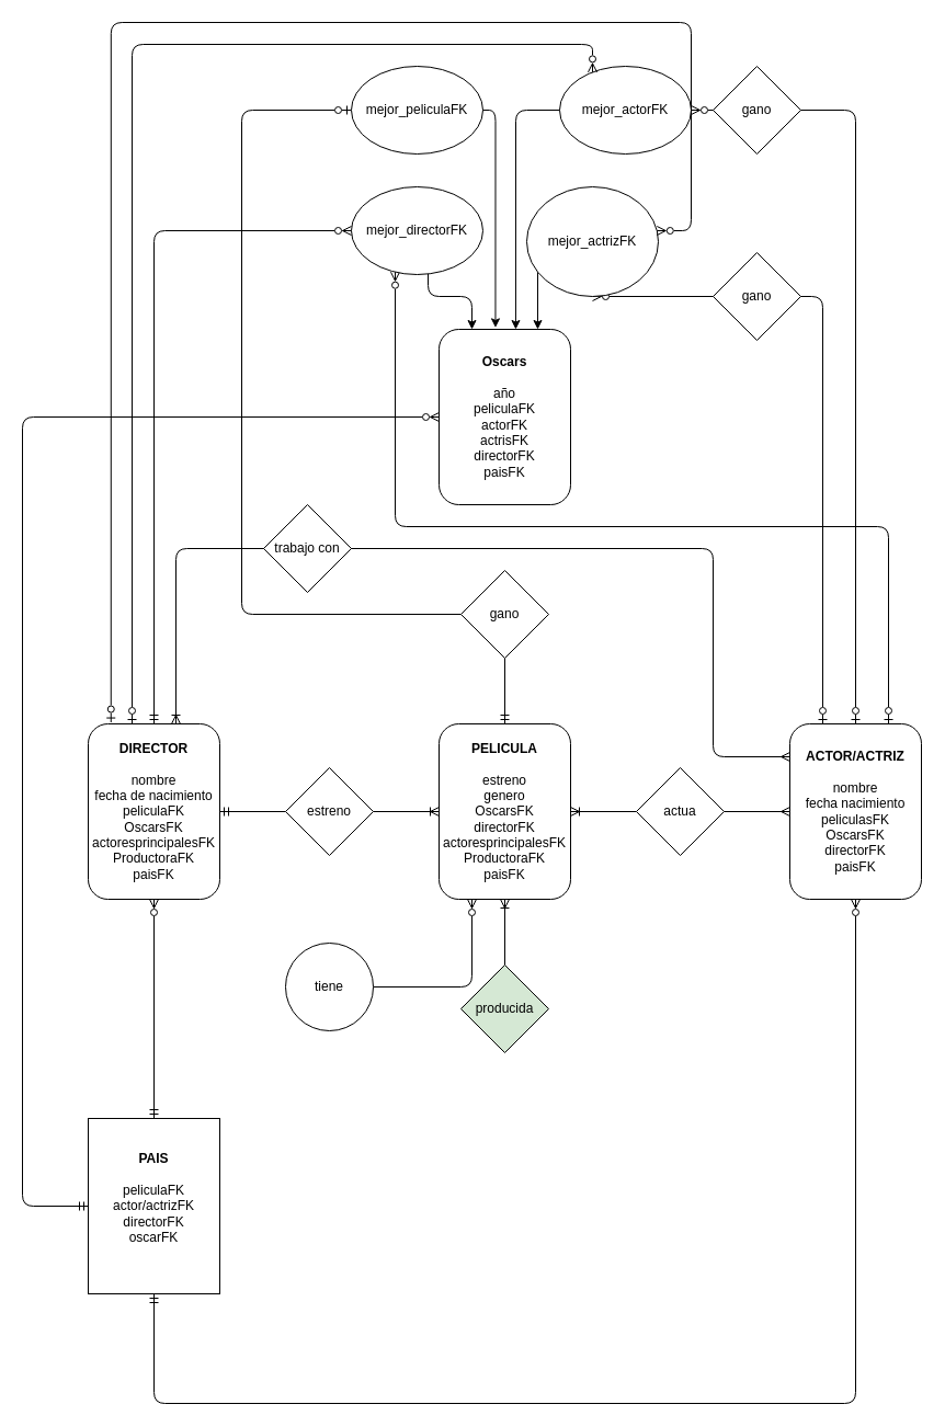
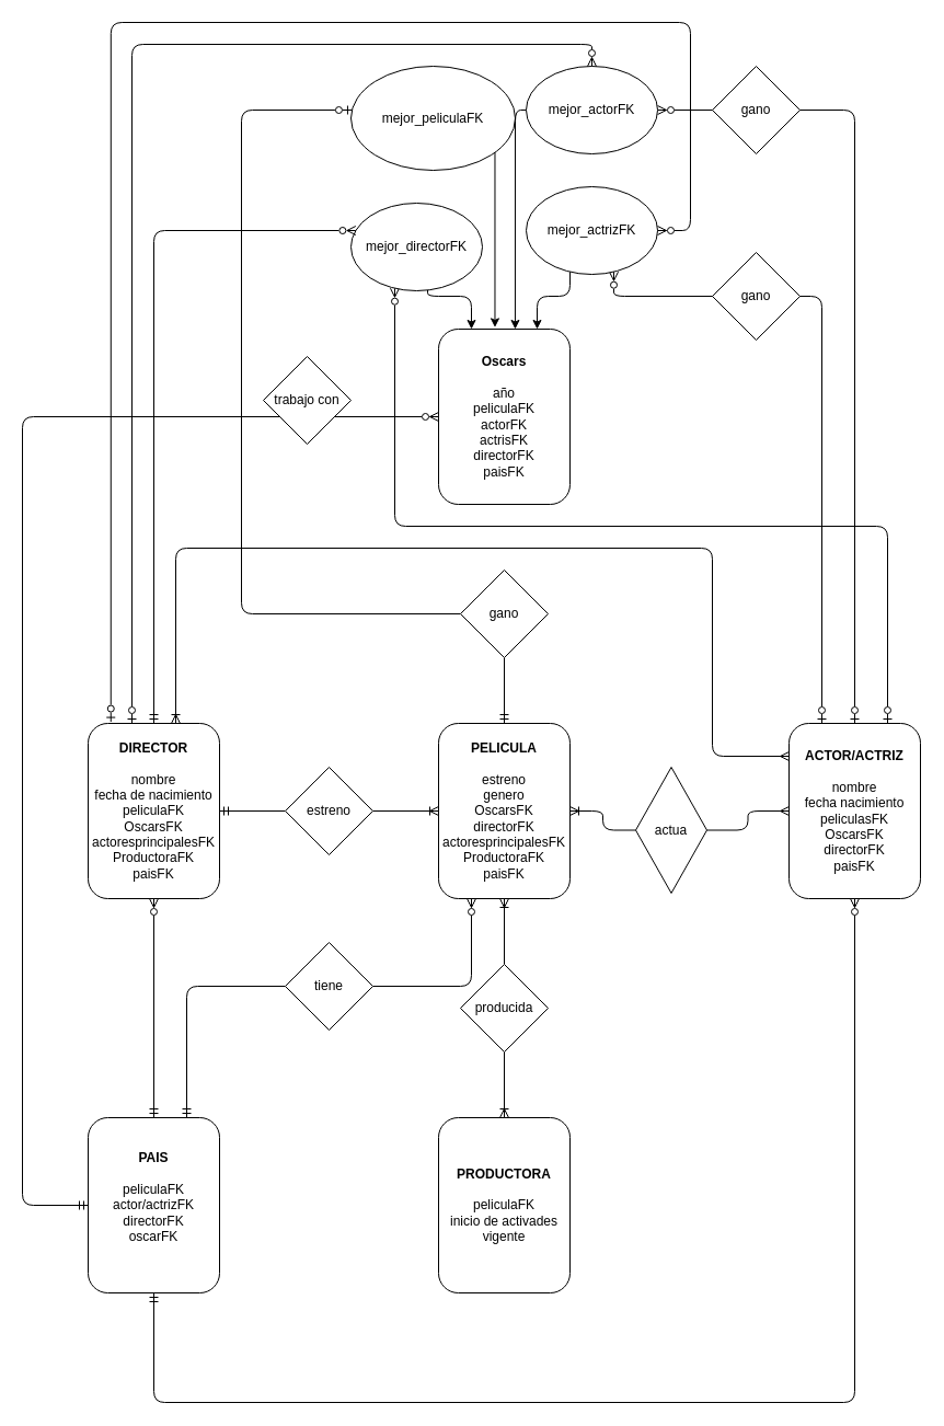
  <mxCell id="0" />
  <mxCell id="1" parent="0" />
  <mxCell id="2" value="&lt;b&gt;PELICULA&lt;/b&gt;&lt;div&gt;&lt;b&gt;&lt;br&gt;&lt;/b&gt;&lt;/div&gt;&lt;div&gt;estreno&lt;/div&gt;&lt;div&gt;genero&lt;/div&gt;&lt;div&gt;OscarsFK&lt;/div&gt;&lt;div&gt;directorFK&lt;/div&gt;&lt;div&gt;actoresprincipalesFK&lt;/div&gt;&lt;div&gt;ProductoraFK&lt;/div&gt;&lt;div&gt;paisFK&lt;/div&gt;" style="rounded=1;whiteSpace=wrap;html=1;" vertex="1" parent="1"><mxGeometry x="400" y="660" width="120" height="160" as="geometry" /></mxCell>
+ <mxCell id="3" value="&lt;b&gt;PRODUCTORA&lt;/b&gt;&lt;div&gt;&lt;b&gt;&lt;br&gt;&lt;/b&gt;&lt;/div&gt;&lt;div&gt;peliculaFK&lt;/div&gt;&lt;div&gt;inicio de activades&lt;/div&gt;&lt;div&gt;vigente&lt;/div&gt;" style="rounded=1;whiteSpace=wrap;html=1;" vertex="1" parent="1"><mxGeometry x="400" y="1020" width="120" height="160" as="geometry" /></mxCell>
  <mxCell id="4" style="edgeStyle=orthogonalEdgeStyle;rounded=1;orthogonalLoop=1;jettySize=auto;html=1;entryX=0.5;entryY=1;entryDx=0;entryDy=0;curved=0;endArrow=ERoneToMany;endFill=0;" edge="1" parent="1" source="6" target="2"><mxGeometry relative="1" as="geometry" /></mxCell>
- <mxCell id="6" value="producida" style="rhombus;whiteSpace=wrap;html=1;fillColor=#d5e8d4;" vertex="1" parent="1"><mxGeometry x="420" y="880" width="80" height="80" as="geometry" /></mxCell>
+ <mxCell id="5" style="edgeStyle=orthogonalEdgeStyle;rounded=1;orthogonalLoop=1;jettySize=auto;html=1;entryX=0.5;entryY=0;entryDx=0;entryDy=0;endArrow=ERoneToMany;endFill=0;curved=0;" edge="1" parent="1" source="6" target="3"><mxGeometry relative="1" as="geometry" /></mxCell>
+ <mxCell id="6" value="producida" style="rhombus;whiteSpace=wrap;html=1;" vertex="1" parent="1"><mxGeometry x="420" y="880" width="80" height="80" as="geometry" /></mxCell>
  <mxCell id="7" value="&lt;b&gt;ACTOR/ACTRIZ&lt;/b&gt;&lt;br&gt;&lt;div&gt;&lt;br&gt;&lt;/div&gt;&lt;div&gt;nombre&lt;/div&gt;&lt;div&gt;fecha nacimiento&lt;/div&gt;&lt;div&gt;peliculasFK&lt;/div&gt;&lt;div&gt;OscarsFK&lt;/div&gt;&lt;div&gt;directorFK&lt;/div&gt;&lt;div&gt;paisFK&lt;/div&gt;" style="rounded=1;whiteSpace=wrap;html=1;" vertex="1" parent="1"><mxGeometry x="720" y="660" width="120" height="160" as="geometry" /></mxCell>
  <mxCell id="8" style="edgeStyle=orthogonalEdgeStyle;rounded=1;orthogonalLoop=1;jettySize=auto;html=1;entryX=1;entryY=0.5;entryDx=0;entryDy=0;curved=0;endArrow=ERoneToMany;endFill=0;" edge="1" parent="1" source="10" target="2"><mxGeometry relative="1" as="geometry" /></mxCell>
  <mxCell id="9" style="edgeStyle=orthogonalEdgeStyle;rounded=1;orthogonalLoop=1;jettySize=auto;html=1;entryX=0;entryY=0.5;entryDx=0;entryDy=0;curved=0;endArrow=ERmany;endFill=0;" edge="1" parent="1" source="10" target="7"><mxGeometry relative="1" as="geometry" /></mxCell>
- <mxCell id="10" value="actua" style="rhombus;whiteSpace=wrap;html=1;" vertex="1" parent="1"><mxGeometry x="580" y="700" width="80" height="80" as="geometry" /></mxCell>
+ <mxCell id="10" value="actua" style="rhombus;whiteSpace=wrap;html=1;" vertex="1" parent="1"><mxGeometry x="580" y="700" width="65" height="115" as="geometry" /></mxCell>
  <mxCell id="11" value="&lt;b&gt;Oscars&lt;/b&gt;&lt;div&gt;&lt;b&gt;&lt;br&gt;&lt;/b&gt;&lt;/div&gt;&lt;div&gt;año&lt;/div&gt;&lt;div&gt;peliculaFK&lt;/div&gt;&lt;div&gt;actorFK&lt;/div&gt;&lt;div&gt;actrisFK&lt;/div&gt;&lt;div&gt;directorFK&lt;/div&gt;&lt;div&gt;paisFK&lt;/div&gt;" style="rounded=1;whiteSpace=wrap;html=1;" vertex="1" parent="1"><mxGeometry x="400" y="300" width="120" height="160" as="geometry" /></mxCell>
  <mxCell id="12" style="edgeStyle=orthogonalEdgeStyle;rounded=1;orthogonalLoop=1;jettySize=auto;html=1;curved=0;endArrow=ERzeroToOne;endFill=0;" edge="1" parent="1" source="14" target="20"><mxGeometry relative="1" as="geometry"><mxPoint x="460" y="470" as="targetPoint" /><Array as="points"><mxPoint x="220" y="560" /><mxPoint x="220" y="100" /></Array></mxGeometry></mxCell>
  <mxCell id="13" style="edgeStyle=orthogonalEdgeStyle;rounded=1;orthogonalLoop=1;jettySize=auto;html=1;curved=0;endArrow=ERmandOne;endFill=0;" edge="1" parent="1" source="14" target="2"><mxGeometry relative="1" as="geometry" /></mxCell>
  <mxCell id="14" value="gano" style="rhombus;whiteSpace=wrap;html=1;" vertex="1" parent="1"><mxGeometry x="420" y="520" width="80" height="80" as="geometry" /></mxCell>
  <mxCell id="15" style="edgeStyle=orthogonalEdgeStyle;rounded=1;orthogonalLoop=1;jettySize=auto;html=1;entryX=0.75;entryY=0;entryDx=0;entryDy=0;curved=0;" edge="1" parent="1" source="17" target="11"><mxGeometry relative="1" as="geometry"><Array as="points"><mxPoint x="520" y="270" /><mxPoint x="490" y="270" /></Array></mxGeometry></mxCell>
  <mxCell id="16" style="edgeStyle=orthogonalEdgeStyle;rounded=1;orthogonalLoop=1;jettySize=auto;html=1;entryX=0.25;entryY=0;entryDx=0;entryDy=0;curved=0;startArrow=ERzeroToMany;startFill=0;endArrow=ERzeroToOne;endFill=0;" edge="1" parent="1" source="17" target="7"><mxGeometry relative="1" as="geometry"><Array as="points"><mxPoint x="560" y="270" /><mxPoint x="750" y="270" /></Array></mxGeometry></mxCell>
- <mxCell id="17" value="mejor_actrizFK" style="ellipse;whiteSpace=wrap;html=1;" vertex="1" parent="1"><mxGeometry x="480" y="170" width="120" height="100" as="geometry" /></mxCell>
+ <mxCell id="17" value="mejor_actrizFK" style="ellipse;whiteSpace=wrap;html=1;" vertex="1" parent="1"><mxGeometry x="480" y="170" width="120" height="80" as="geometry" /></mxCell>
  <mxCell id="18" style="edgeStyle=orthogonalEdgeStyle;rounded=1;orthogonalLoop=1;jettySize=auto;html=1;entryX=0.5;entryY=0;entryDx=0;entryDy=0;curved=0;startArrow=ERzeroToMany;startFill=0;endArrow=ERzeroToOne;endFill=0;" edge="1" parent="1" source="19" target="7"><mxGeometry relative="1" as="geometry" /></mxCell>
- <mxCell id="19" value="mejor_actorFK" style="ellipse;whiteSpace=wrap;html=1;" vertex="1" parent="1"><mxGeometry x="510" y="60" width="120" height="80" as="geometry" /></mxCell>
- <mxCell id="20" value="mejor_peliculaFK" style="ellipse;whiteSpace=wrap;html=1;" vertex="1" parent="1"><mxGeometry x="320" y="60" width="120" height="80" as="geometry" /></mxCell>
+ <mxCell id="19" value="mejor_actorFK" style="ellipse;whiteSpace=wrap;html=1;" vertex="1" parent="1"><mxGeometry x="480" y="60" width="120" height="80" as="geometry" /></mxCell>
+ <mxCell id="20" value="mejor_peliculaFK" style="ellipse;whiteSpace=wrap;html=1;" vertex="1" parent="1"><mxGeometry x="320" y="60" width="150" height="95" as="geometry" /></mxCell>
  <mxCell id="21" style="edgeStyle=orthogonalEdgeStyle;rounded=1;orthogonalLoop=1;jettySize=auto;html=1;entryX=0.75;entryY=0;entryDx=0;entryDy=0;curved=0;startArrow=ERzeroToMany;startFill=0;endArrow=ERzeroToOne;endFill=0;" edge="1" parent="1" source="22" target="7"><mxGeometry relative="1" as="geometry"><Array as="points"><mxPoint x="360" y="480" /><mxPoint x="810" y="480" /></Array></mxGeometry></mxCell>
- <mxCell id="22" value="mejor_directorFK" style="ellipse;whiteSpace=wrap;html=1;" vertex="1" parent="1"><mxGeometry x="320" y="170" width="120" height="80" as="geometry" /></mxCell>
+ <mxCell id="22" value="mejor_directorFK" style="ellipse;whiteSpace=wrap;html=1;" vertex="1" parent="1"><mxGeometry x="320" y="185" width="120" height="80" as="geometry" /></mxCell>
  <mxCell id="23" style="edgeStyle=orthogonalEdgeStyle;rounded=1;orthogonalLoop=1;jettySize=auto;html=1;entryX=0.25;entryY=0;entryDx=0;entryDy=0;curved=0;" edge="1" parent="1" source="22" target="11"><mxGeometry relative="1" as="geometry"><Array as="points"><mxPoint x="390" y="270" /><mxPoint x="430" y="270" /></Array></mxGeometry></mxCell>
  <mxCell id="24" style="edgeStyle=orthogonalEdgeStyle;rounded=1;orthogonalLoop=1;jettySize=auto;html=1;entryX=0.429;entryY=-0.01;entryDx=0;entryDy=0;entryPerimeter=0;curved=0;" edge="1" parent="1" source="20" target="11"><mxGeometry relative="1" as="geometry"><Array as="points"><mxPoint x="452" y="100" /></Array></mxGeometry></mxCell>
  <mxCell id="25" style="edgeStyle=orthogonalEdgeStyle;rounded=1;orthogonalLoop=1;jettySize=auto;html=1;entryX=0.583;entryY=0;entryDx=0;entryDy=0;entryPerimeter=0;curved=0;" edge="1" parent="1" source="19" target="11"><mxGeometry relative="1" as="geometry"><Array as="points"><mxPoint x="470" y="100" /></Array></mxGeometry></mxCell>
  <mxCell id="26" style="edgeStyle=orthogonalEdgeStyle;rounded=1;orthogonalLoop=1;jettySize=auto;html=1;curved=0;endArrow=ERzeroToMany;endFill=0;startArrow=ERmandOne;startFill=0;" edge="1" parent="1" source="28" target="22"><mxGeometry relative="1" as="geometry"><Array as="points"><mxPoint x="140" y="210" /></Array></mxGeometry></mxCell>
  <mxCell id="27" style="edgeStyle=orthogonalEdgeStyle;rounded=1;orthogonalLoop=1;jettySize=auto;html=1;curved=0;endArrow=ERzeroToMany;endFill=0;startArrow=ERzeroToOne;startFill=0;" edge="1" parent="1" source="28" target="19"><mxGeometry relative="1" as="geometry"><Array as="points"><mxPoint x="120" y="40" /><mxPoint x="540" y="40" /></Array></mxGeometry></mxCell>
  <mxCell id="28" value="&lt;b&gt;DIRECTOR&lt;/b&gt;&lt;br&gt;&lt;div&gt;&lt;b&gt;&lt;br&gt;&lt;/b&gt;&lt;/div&gt;&lt;div&gt;nombre&lt;/div&gt;&lt;div&gt;fecha de nacimiento&lt;/div&gt;&lt;div&gt;peliculaFK&lt;/div&gt;&lt;div&gt;OscarsFK&lt;/div&gt;&lt;div&gt;actoresprincipalesFK&lt;/div&gt;&lt;div&gt;ProductoraFK&lt;/div&gt;&lt;div&gt;paisFK&lt;/div&gt;" style="rounded=1;whiteSpace=wrap;html=1;" vertex="1" parent="1"><mxGeometry y="660" width="120" height="160" as="geometry" x="80" /></mxCell>
  <mxCell id="29" style="edgeStyle=orthogonalEdgeStyle;rounded=1;orthogonalLoop=1;jettySize=auto;html=1;entryX=0;entryY=0.5;entryDx=0;entryDy=0;curved=0;endArrow=ERoneToMany;endFill=0;" edge="1" parent="1" source="31" target="2"><mxGeometry relative="1" as="geometry" /></mxCell>
  <mxCell id="30" style="edgeStyle=orthogonalEdgeStyle;rounded=1;orthogonalLoop=1;jettySize=auto;html=1;curved=0;endArrow=ERmandOne;endFill=0;" edge="1" parent="1" source="31" target="28"><mxGeometry relative="1" as="geometry" /></mxCell>
  <mxCell id="31" value="estreno" style="rhombus;whiteSpace=wrap;html=1;" vertex="1" parent="1"><mxGeometry x="260" y="700" width="80" height="80" as="geometry" /></mxCell>
  <mxCell id="32" style="edgeStyle=orthogonalEdgeStyle;rounded=1;orthogonalLoop=1;jettySize=auto;html=1;entryX=0.25;entryY=1;entryDx=0;entryDy=0;curved=0;endArrow=ERzeroToMany;endFill=0;" edge="1" parent="1" source="38" target="2"><mxGeometry relative="1" as="geometry"><Array as="points"><mxPoint x="430" y="900" /></Array></mxGeometry></mxCell>
  <mxCell id="33" style="edgeStyle=orthogonalEdgeStyle;rounded=1;orthogonalLoop=1;jettySize=auto;html=1;entryX=0.5;entryY=1;entryDx=0;entryDy=0;endArrow=ERzeroToMany;endFill=0;startArrow=ERmandOne;startFill=0;" edge="1" parent="1" source="36" target="28"><mxGeometry relative="1" as="geometry" /></mxCell>
  <mxCell id="34" style="edgeStyle=orthogonalEdgeStyle;rounded=1;orthogonalLoop=1;jettySize=auto;html=1;curved=0;endArrow=ERzeroToMany;endFill=0;startArrow=ERmandOne;startFill=0;" edge="1" parent="1" source="36" target="7"><mxGeometry relative="1" as="geometry"><Array as="points"><mxPoint x="140" y="1280" /><mxPoint x="780" y="1280" /></Array></mxGeometry></mxCell>
  <mxCell id="35" style="edgeStyle=orthogonalEdgeStyle;rounded=1;orthogonalLoop=1;jettySize=auto;html=1;curved=0;startArrow=ERmandOne;startFill=0;endArrow=ERzeroToMany;endFill=0;" edge="1" parent="1" source="36" target="11"><mxGeometry relative="1" as="geometry"><Array as="points"><mxPoint x="20" y="1100" /><mxPoint x="20" y="380" /></Array></mxGeometry></mxCell>
- <mxCell id="36" value="&lt;b&gt;PAIS&lt;/b&gt;&lt;br&gt;&lt;div&gt;&lt;b&gt;&lt;br&gt;&lt;/b&gt;&lt;/div&gt;&lt;div&gt;peliculaFK&lt;/div&gt;&lt;div&gt;actor/actrizFK&lt;/div&gt;&lt;div&gt;directorFK&lt;/div&gt;&lt;div&gt;oscarFK&lt;/div&gt;&lt;div&gt;&lt;br&gt;&lt;/div&gt;" style="whiteSpace=wrap;html=1;rounded=0;" vertex="1" parent="1"><mxGeometry y="1020" width="120" height="160" as="geometry" x="80" /></mxCell>
- <mxCell id="38" value="tiene" style="ellipse;whiteSpace=wrap;html=1;" vertex="1" parent="1"><mxGeometry x="260" y="860" width="80" height="80" as="geometry" /></mxCell>
+ <mxCell id="36" value="&lt;b&gt;PAIS&lt;/b&gt;&lt;br&gt;&lt;div&gt;&lt;b&gt;&lt;br&gt;&lt;/b&gt;&lt;/div&gt;&lt;div&gt;peliculaFK&lt;/div&gt;&lt;div&gt;actor/actrizFK&lt;/div&gt;&lt;div&gt;directorFK&lt;/div&gt;&lt;div&gt;oscarFK&lt;/div&gt;&lt;div&gt;&lt;br&gt;&lt;/div&gt;" style="rounded=1;whiteSpace=wrap;html=1;" vertex="1" parent="1"><mxGeometry y="1020" width="120" height="160" as="geometry" x="80" /></mxCell>
+ <mxCell id="37" style="edgeStyle=orthogonalEdgeStyle;rounded=1;orthogonalLoop=1;jettySize=auto;html=1;entryX=0.75;entryY=0;entryDx=0;entryDy=0;curved=0;endArrow=ERmandOne;endFill=0;" edge="1" parent="1" source="38" target="36"><mxGeometry relative="1" as="geometry"><Array as="points"><mxPoint x="170" y="900" /></Array></mxGeometry></mxCell>
+ <mxCell id="38" value="tiene" style="rhombus;whiteSpace=wrap;html=1;" vertex="1" parent="1"><mxGeometry x="260" y="860" width="80" height="80" as="geometry" /></mxCell>
  <mxCell id="39" style="edgeStyle=orthogonalEdgeStyle;rounded=1;orthogonalLoop=1;jettySize=auto;html=1;curved=0;startArrow=ERoneToMany;startFill=0;endArrow=ERmany;endFill=0;" edge="1" parent="1" source="28" target="7"><mxGeometry relative="1" as="geometry"><Array as="points"><mxPoint x="160" y="500" /><mxPoint x="650" y="500" /><mxPoint x="650" y="690" /></Array></mxGeometry></mxCell>
- <mxCell id="40" value="trabajo con" style="rhombus;whiteSpace=wrap;html=1;" vertex="1" parent="1"><mxGeometry x="240" y="460" width="80" height="80" as="geometry" /></mxCell>
+ <mxCell id="40" value="trabajo con" style="rhombus;whiteSpace=wrap;html=1;" vertex="1" parent="1"><mxGeometry x="240" y="325" width="80" height="80" as="geometry" /></mxCell>
  <mxCell id="41" style="edgeStyle=orthogonalEdgeStyle;rounded=1;orthogonalLoop=1;jettySize=auto;html=1;entryX=0.173;entryY=-0.009;entryDx=0;entryDy=0;entryPerimeter=0;curved=0;endArrow=ERzeroToOne;endFill=0;startArrow=ERzeroToMany;startFill=0;" edge="1" parent="1" source="17" target="28"><mxGeometry relative="1" as="geometry"><Array as="points"><mxPoint x="630" y="210" /><mxPoint x="630" y="20" /><mxPoint x="101" y="20" /></Array></mxGeometry></mxCell>
  <mxCell id="42" value="gano" style="rhombus;whiteSpace=wrap;html=1;" vertex="1" parent="1"><mxGeometry x="650" y="230" width="80" height="80" as="geometry" /></mxCell>
  <mxCell id="43" value="gano" style="rhombus;whiteSpace=wrap;html=1;" vertex="1" parent="1"><mxGeometry x="650" y="60" width="80" height="80" as="geometry" /></mxCell>
